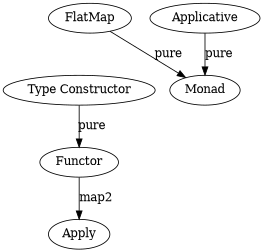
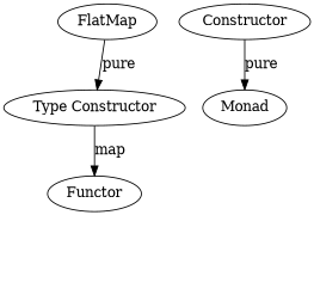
  digraph {
    n1 [label="Type Constructor"]
    Functor
-   Apply
-   Applicative
+   Applicative [label=Constructor]
    Monad
    FlatMap
-   n1 -> Functor [label=pure]
-   Functor -> Apply [label=map2]
+   n1 -> Functor [label=map]
    Applicative -> Monad [label=pure]
-   FlatMap -> Monad [label=pure]
+   FlatMap -> n1 [label=pure]
  }
